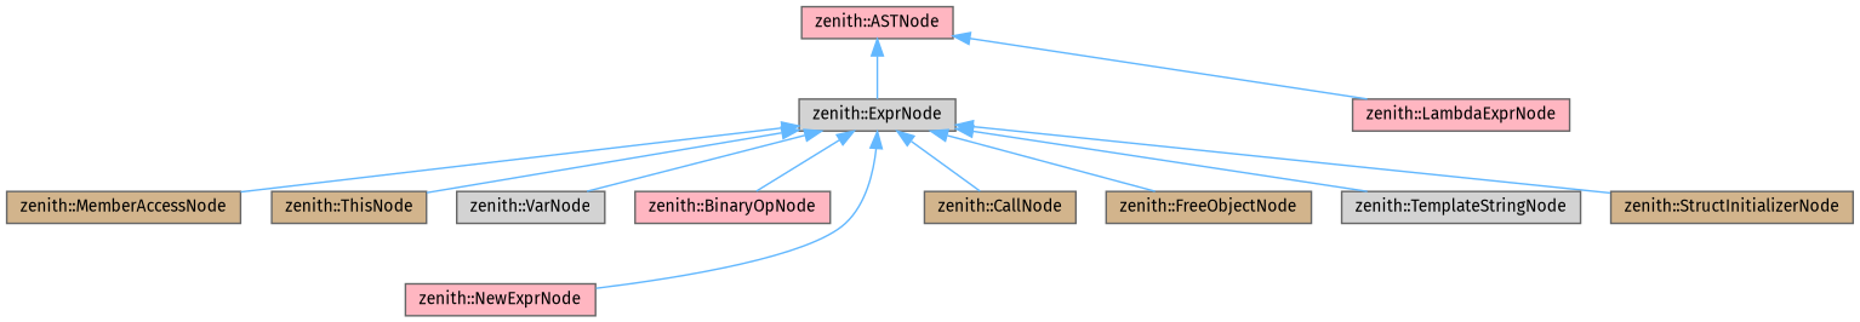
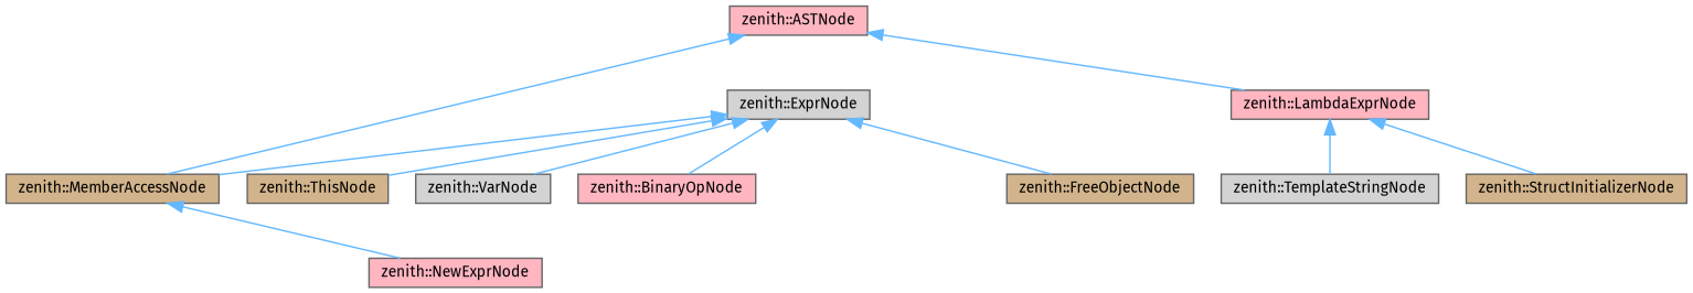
  digraph {
    fontname="Fira Sans"
    rankdir=TB
    node [color=gray40 fillcolor=tan fontname="Fira Sans" fontsize=10 shape=box style=filled]
    edge [color=steelblue1 dir=back fontname="Fira Sans" fontsize=10 labelfontname=Helvetica labelfontsize=10 style=solid]
    n1 [fillcolor=lightgrey fontcolor=black height=0.2 label="zenith::ExprNode" width=0.4]
    n2 [fillcolor=lightpink height=0.2 label="zenith::BinaryOpNode" width=0.4]
-   n3 [height=0.2 label="zenith::CallNode" width=0.4]
    n4 [height=0.2 label="zenith::FreeObjectNode" width=0.4]
    n5 [height=0.2 label="zenith::MemberAccessNode" width=0.4]
    n6 [fillcolor=lightpink height=0.2 label="zenith::NewExprNode" width=0.4]
    n7 [height=0.2 label="zenith::StructInitializerNode" width=0.4]
    n8 [fillcolor=lightgrey height=0.2 label="zenith::TemplateStringNode" width=0.4]
    n9 [height=0.2 label="zenith::ThisNode" width=0.4]
    n10 [fillcolor=lightgrey height=0.2 label="zenith::VarNode" width=0.4]
    n11 [fillcolor=lightpink height=0.2 label="zenith::LambdaExprNode" width=0.4]
    n12 [fillcolor=lightpink height=0.2 label="zenith::ASTNode" width=0.4]
    n1 -> n2
-   n1 -> n3
    n1 -> n4
    n1 -> n5
-   n1 -> n6
-   n1 -> n7
-   n1 -> n8
+   n5 -> n6
+   n11 -> n7
+   n11 -> n8
    n1 -> n9
    n1 -> n10
-   n12 -> n1
+   n12 -> n5
    n12 -> n11
  }
